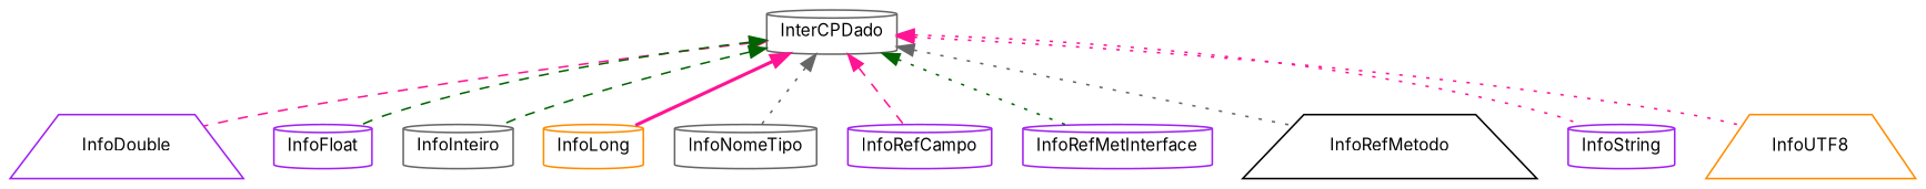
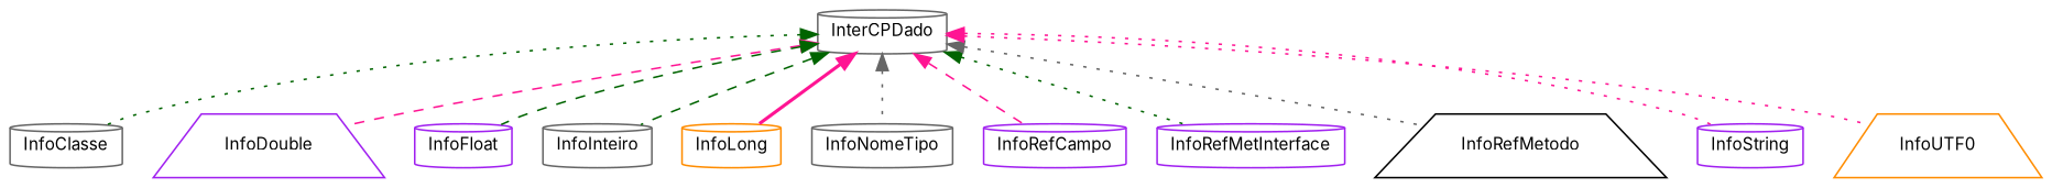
  digraph {
    fontname=Inter
    rankdir=TB
    node [color=purple fillcolor=white fontname=Inter fontsize=10 shape=cylinder style=filled]
    edge [color=deeppink dir=back fontname=Inter fontsize=10 labelfontname=Helvetica labelfontsize=10 style=dotted]
    n1 [color=gray40 height=0.2 label=InterCPDado width=0.4]
+   n2 [color=gray40 height=0.2 label=InfoClasse width=0.4]
    n3 [height=0.2 label=InfoDouble shape=trapezium width=0.4]
    n4 [height=0.2 label=InfoFloat width=0.4]
    n5 [color=gray40 height=0.2 label=InfoInteiro width=0.4]
    n6 [color=darkorange height=0.2 label=InfoLong width=0.4]
    n7 [color=gray40 height=0.2 label=InfoNomeTipo width=0.4]
    n8 [height=0.2 label=InfoRefCampo width=0.4]
    n9 [height=0.2 label=InfoRefMetInterface width=0.4]
    n10 [color=black height=0.2 label=InfoRefMetodo shape=trapezium width=0.4]
    n11 [height=0.2 label=InfoString width=0.4]
-   n12 [color=darkorange height=0.2 label=InfoUTF8 shape=trapezium width=0.4]
+   n12 [color=darkorange height=0.2 label=InfoUTF0 shape=trapezium width=0.4]
+   n1 -> n2 [color=darkgreen]
    n1 -> n3 [style=dashed]
    n1 -> n4 [color=darkgreen style=dashed]
    n1 -> n5 [color=darkgreen style=dashed]
    n1 -> n6 [style=bold]
    n1 -> n7 [color=gray40]
    n1 -> n8 [style=dashed]
    n1 -> n9 [color=darkgreen]
    n1 -> n10 [color=gray40]
    n1 -> n11
    n1 -> n12
  }
